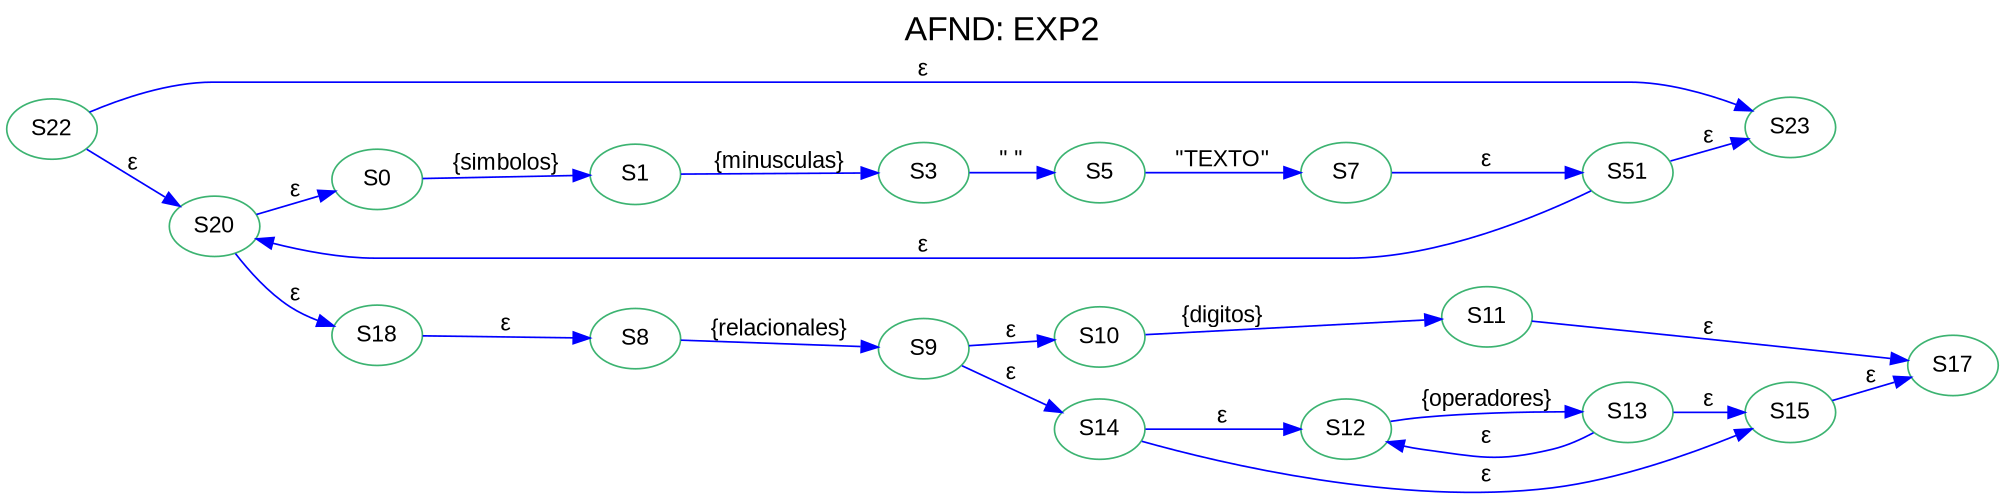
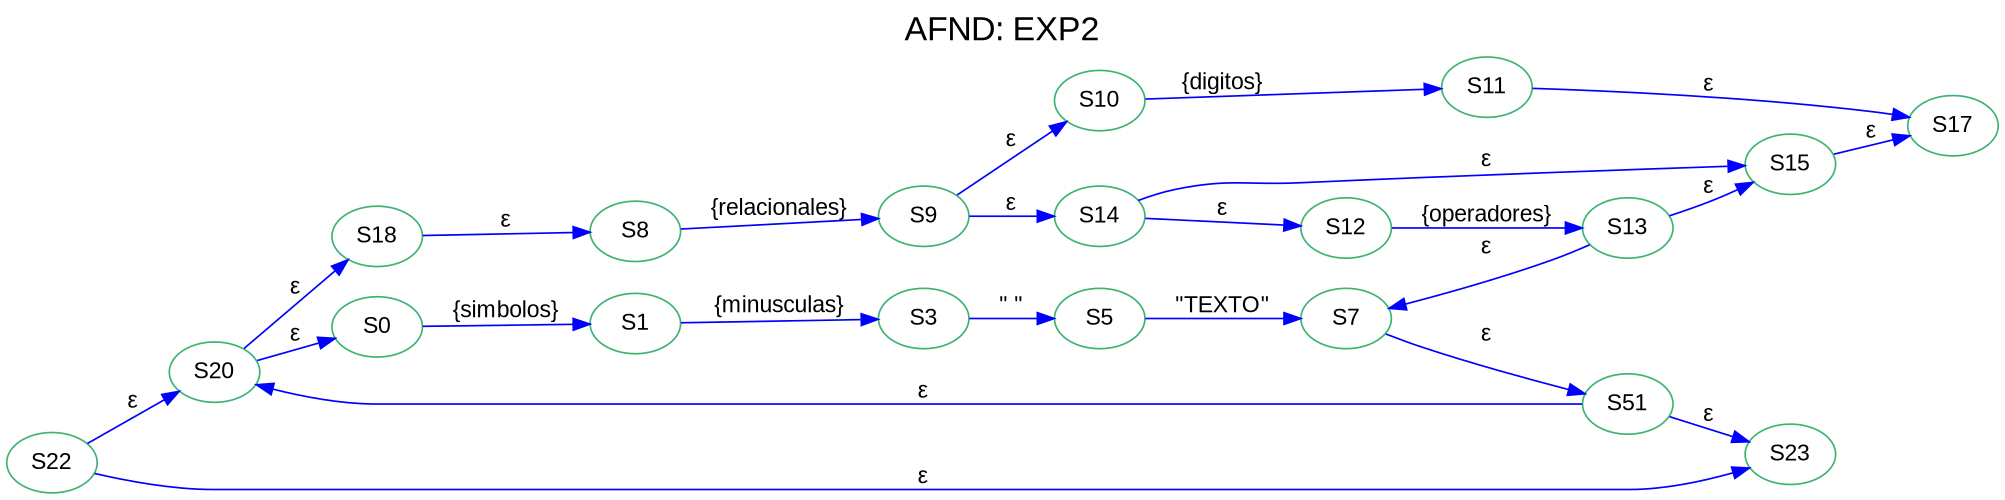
  digraph {
    fontname="Liberation Sans"
    fontsize=20
    label="AFND: EXP2"
    labelloc=t
    rankdir=LR
    node [color=mediumseagreen fontname="Liberation Sans"]
    edge [color=blue fontname="Liberation Sans"]
    n1 [label=S0]
    n2 [label=S1]
    n3 [label=S3]
    n4 [label=S5]
    n5 [label=S7]
    n6 [label=S51]
    S23
    n8 [label=S8]
    n9 [label=S9]
    n10 [label=S10]
    n11 [label=S14]
    n12 [label=S11]
    n13 [label=S12]
    n14 [label=S15]
    n15 [label=S17]
    n16 [label=S13]
    n17 [label=S18]
    n18 [label=S20]
    n19 [label=S22]
    n1 -> n2 [label="{simbolos}"]
    n2 -> n3 [label="{minusculas}"]
    n3 -> n4 [label="\" \""]
    n4 -> n5 [label="\"TEXTO\""]
    n5 -> n6 [label="ε"]
    n6 -> S23 [label="ε"]
    n8 -> n9 [label="{relacionales}"]
    n9 -> n10 [label="ε"]
    n9 -> n11 [label="ε"]
    n10 -> n12 [label="{digitos}"]
    n11 -> n13 [label="ε"]
    n11 -> n14 [label="ε"]
    n12 -> n15 [label="ε"]
    n13 -> n16 [label="{operadores}"]
-   n13 -> n16 [dir=back label="ε"]
+   n5 -> n16 [dir=back label="ε"]
    n14 -> n15 [label="ε"]
    n16 -> n14 [label="ε"]
    n17 -> n8 [label="ε"]
    n18 -> n1 [label="ε"]
    n18 -> n6 [dir=back label="ε"]
    n18 -> n17 [label="ε"]
    n19 -> S23 [label="ε"]
    n19 -> n18 [label="ε"]
  }
